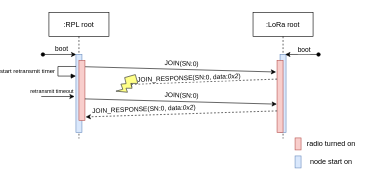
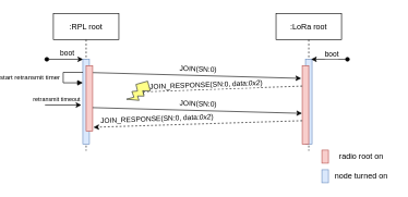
  <mxCell id="0" />
  <mxCell id="1" parent="0" />
  <mxCell id="2" value=":LoRa root" style="shape=umlLifeline;perimeter=lifelinePerimeter;container=0;collapsible=0;recursiveResize=0;shadow=0;strokeWidth=1;" parent="1" vertex="1"><mxGeometry x="373" y="20" width="100" height="210" as="geometry" /></mxCell>
  <mxCell id="3" value="" style="endArrow=classic;startArrow=oval;html=1;startFill=1;entryX=0.053;entryY=0;entryDx=0;entryDy=0;entryPerimeter=0;" parent="1" edge="1"><mxGeometry width="50" height="50" relative="1" as="geometry"><mxPoint x="23" y="90" as="sourcePoint" /><mxPoint x="78.53" y="90" as="targetPoint" /></mxGeometry></mxCell>
  <mxCell id="4" value="boot" style="edgeLabel;html=1;align=center;verticalAlign=middle;resizable=0;points=[];" parent="3" vertex="1" connectable="0"><mxGeometry x="0.218" y="1" relative="1" as="geometry"><mxPoint x="-4" y="-9" as="offset" /></mxGeometry></mxCell>
  <mxCell id="5" value=":RPL root" style="shape=umlLifeline;perimeter=lifelinePerimeter;container=1;collapsible=0;recursiveResize=0;shadow=0;strokeWidth=1;" parent="1" vertex="1"><mxGeometry x="33" y="20" width="100" height="210" as="geometry" /></mxCell>
  <mxCell id="6" value="" style="points=[];perimeter=orthogonalPerimeter;shadow=0;strokeWidth=1;fillColor=#dae8fc;strokeColor=#6c8ebf;" parent="5" vertex="1"><mxGeometry x="45" y="70" width="10" height="130" as="geometry" /></mxCell>
  <mxCell id="7" value="" style="points=[];perimeter=orthogonalPerimeter;shadow=0;strokeWidth=1;fillColor=#f8cecc;strokeColor=#b85450;" parent="5" vertex="1"><mxGeometry x="50" y="80" width="10" height="100" as="geometry" /></mxCell>
  <mxCell id="8" value="" style="points=[];perimeter=orthogonalPerimeter;shadow=0;strokeWidth=1;fillColor=#dae8fc;strokeColor=#6c8ebf;" parent="1" vertex="1"><mxGeometry x="418" y="90" width="10" height="130" as="geometry" /></mxCell>
  <mxCell id="9" value="" style="points=[];perimeter=orthogonalPerimeter;shadow=0;strokeWidth=1;fillColor=#f8cecc;strokeColor=#b85450;" parent="1" vertex="1"><mxGeometry x="413" y="100" width="10" height="120" as="geometry" /></mxCell>
  <mxCell id="10" value="" style="endArrow=classic;html=1;exitX=1.04;exitY=0.26;exitDx=0;exitDy=0;exitPerimeter=0;entryX=-0.16;entryY=0.096;entryDx=0;entryDy=0;entryPerimeter=0;" parent="1" edge="1"><mxGeometry width="50" height="50" relative="1" as="geometry"><mxPoint x="93.4" y="110.4" as="sourcePoint" /><mxPoint x="411.4" y="119.2" as="targetPoint" /></mxGeometry></mxCell>
  <mxCell id="11" value="JOIN(SN:0)" style="edgeLabel;html=1;align=center;verticalAlign=middle;resizable=0;points=[];rotation=2;" parent="10" vertex="1" connectable="0"><mxGeometry x="-0.108" relative="1" as="geometry"><mxPoint x="18" y="-10" as="offset" /></mxGeometry></mxCell>
  <mxCell id="12" value="" style="endArrow=classic;html=1;exitX=-0.12;exitY=0.202;exitDx=0;exitDy=0;exitPerimeter=0;dashed=1;" parent="1" edge="1"><mxGeometry width="50" height="50" relative="1" as="geometry"><mxPoint x="413" y="131" as="sourcePoint" /><mxPoint x="163" y="140" as="targetPoint" /></mxGeometry></mxCell>
  <mxCell id="13" value="JOIN_RESPONSE(SN:0, data:&lt;i&gt;0x2&lt;/i&gt;)" style="edgeLabel;html=1;align=center;verticalAlign=middle;resizable=0;points=[];rotation=358;" parent="12" vertex="1" connectable="0"><mxGeometry x="-0.108" relative="1" as="geometry"><mxPoint x="-36" y="-7" as="offset" /></mxGeometry></mxCell>
  <mxCell id="14" value="" style="endArrow=classic;startArrow=oval;html=1;startFill=1;entryX=0.053;entryY=0;entryDx=0;entryDy=0;entryPerimeter=0;" parent="1" edge="1"><mxGeometry width="50" height="50" relative="1" as="geometry"><mxPoint x="482.06" y="90" as="sourcePoint" /><mxPoint x="426.53" y="90" as="targetPoint" /></mxGeometry></mxCell>
  <mxCell id="15" value="boot" style="edgeLabel;html=1;align=center;verticalAlign=middle;resizable=0;points=[];" parent="14" vertex="1" connectable="0"><mxGeometry x="0.218" y="1" relative="1" as="geometry"><mxPoint x="9" y="-9" as="offset" /></mxGeometry></mxCell>
  <mxCell id="16" value="" style="verticalLabelPosition=bottom;verticalAlign=top;html=1;shape=mxgraph.basic.flash;fontSize=9;fillColor=#ffff88;strokeColor=#36393d;rotation=30;" parent="1" vertex="1"><mxGeometry x="153" y="120" width="25" height="40" as="geometry" /></mxCell>
  <mxCell id="17" value="&lt;font size=&quot;1&quot;&gt;start retransmit timer&lt;/font&gt;" style="edgeStyle=orthogonalEdgeStyle;html=1;align=left;spacingLeft=2;endArrow=block;rounded=0;exitX=1.044;exitY=0.643;exitDx=0;exitDy=0;exitPerimeter=0;" parent="1" edge="1"><mxGeometry x="0.005" y="-100" relative="1" as="geometry"><mxPoint x="78.22" y="110" as="sourcePoint" /><Array as="points"><mxPoint x="48" y="109.98" /><mxPoint x="48" y="125.98" /></Array><mxPoint x="78" y="125.98" as="targetPoint" /><mxPoint as="offset" /></mxGeometry></mxCell>
  <mxCell id="18" value="" style="endArrow=classic;startArrow=none;html=1;startFill=0;entryX=0.053;entryY=0;entryDx=0;entryDy=0;entryPerimeter=0;" parent="1" edge="1"><mxGeometry width="50" height="50" relative="1" as="geometry"><mxPoint x="20.23" y="160" as="sourcePoint" /><mxPoint x="75.76" y="160" as="targetPoint" /></mxGeometry></mxCell>
  <mxCell id="19" value="&lt;font style=&quot;font-size: 9px&quot;&gt;retransmit timeout&lt;/font&gt;" style="edgeLabel;html=1;align=center;verticalAlign=middle;resizable=0;points=[];labelBackgroundColor=none;" parent="18" vertex="1" connectable="0"><mxGeometry x="0.218" y="1" relative="1" as="geometry"><mxPoint x="-17" y="-9" as="offset" /></mxGeometry></mxCell>
  <mxCell id="20" value="" style="endArrow=classic;html=1;exitX=-0.12;exitY=0.202;exitDx=0;exitDy=0;exitPerimeter=0;dashed=1;entryX=1.12;entryY=0.667;entryDx=0;entryDy=0;entryPerimeter=0;" parent="1" edge="1"><mxGeometry width="50" height="50" relative="1" as="geometry"><mxPoint x="413" y="184" as="sourcePoint" /><mxPoint x="94.2" y="194.02" as="targetPoint" /></mxGeometry></mxCell>
  <mxCell id="21" value="JOIN_RESPONSE(SN:0, data:&lt;i&gt;0x2&lt;/i&gt;)" style="edgeLabel;html=1;align=center;verticalAlign=middle;resizable=0;points=[];rotation=358;" parent="20" vertex="1" connectable="0"><mxGeometry x="-0.108" relative="1" as="geometry"><mxPoint x="-81" y="-8" as="offset" /></mxGeometry></mxCell>
  <mxCell id="22" value="" style="endArrow=classic;html=1;exitX=1.04;exitY=0.26;exitDx=0;exitDy=0;exitPerimeter=0;entryX=-0.03;entryY=0.303;entryDx=0;entryDy=0;entryPerimeter=0;" parent="1" edge="1"><mxGeometry width="50" height="50" relative="1" as="geometry"><mxPoint x="93" y="164" as="sourcePoint" /><mxPoint x="412.7" y="172.72" as="targetPoint" /></mxGeometry></mxCell>
  <mxCell id="23" value="JOIN(SN:0)" style="edgeLabel;html=1;align=center;verticalAlign=middle;resizable=0;points=[];rotation=2;" parent="22" vertex="1" connectable="0"><mxGeometry x="-0.108" relative="1" as="geometry"><mxPoint x="18" y="-10" as="offset" /></mxGeometry></mxCell>
  <mxCell id="24" value="" style="group" parent="1" vertex="1" connectable="0"><mxGeometry x="443" y="229" width="110" height="50" as="geometry" /></mxCell>
  <mxCell id="25" value="" style="points=[];perimeter=orthogonalPerimeter;shadow=0;strokeWidth=1;fillColor=#f8cecc;strokeColor=#b85450;" parent="24" vertex="1"><mxGeometry width="10" height="20" as="geometry" /></mxCell>
  <mxCell id="26" value="" style="points=[];perimeter=orthogonalPerimeter;shadow=0;strokeWidth=1;fillColor=#dae8fc;strokeColor=#6c8ebf;" parent="24" vertex="1"><mxGeometry y="30" width="10" height="20" as="geometry" /></mxCell>
- <mxCell id="27" value="radio turned on" style="text;html=1;align=center;verticalAlign=middle;resizable=0;points=[];autosize=1;strokeColor=none;" parent="24" vertex="1"><mxGeometry x="10" width="100" height="20" as="geometry" /></mxCell>
- <mxCell id="28" value="node start on" style="text;html=1;align=center;verticalAlign=middle;resizable=0;points=[];autosize=1;strokeColor=none;" parent="24" vertex="1"><mxGeometry x="10" y="30" width="100" height="20" as="geometry" /></mxCell>
+ <mxCell id="27" value="radio root on" style="text;html=1;align=center;verticalAlign=middle;resizable=0;points=[];autosize=1;strokeColor=none;" parent="24" vertex="1"><mxGeometry x="10" width="100" height="20" as="geometry" /></mxCell>
+ <mxCell id="28" value="node turned on" style="text;html=1;align=center;verticalAlign=middle;resizable=0;points=[];autosize=1;strokeColor=none;" parent="24" vertex="1"><mxGeometry x="10" y="30" width="100" height="20" as="geometry" /></mxCell>
